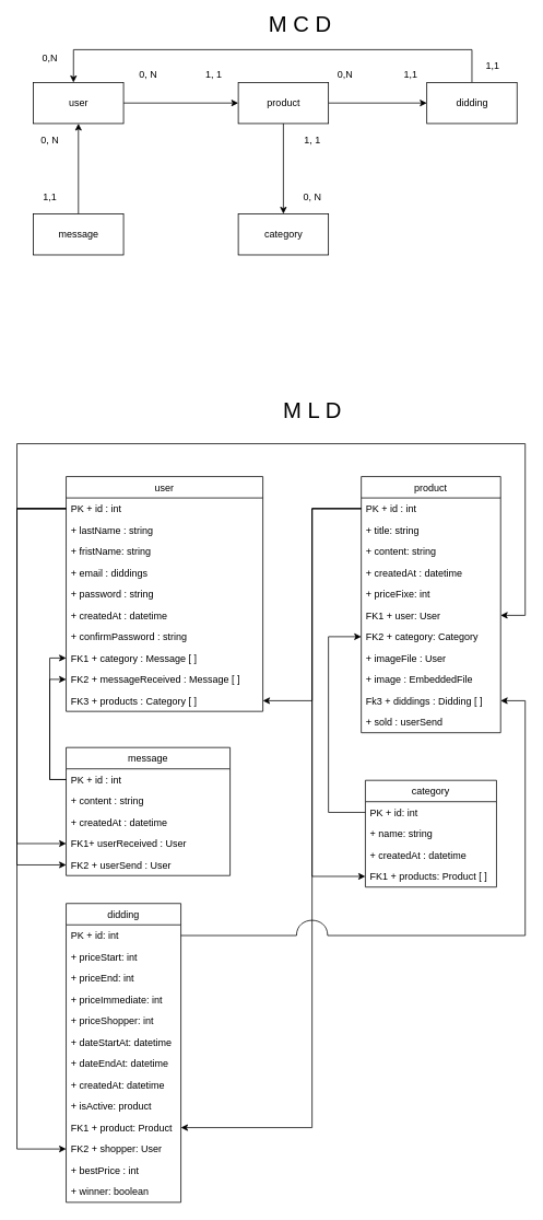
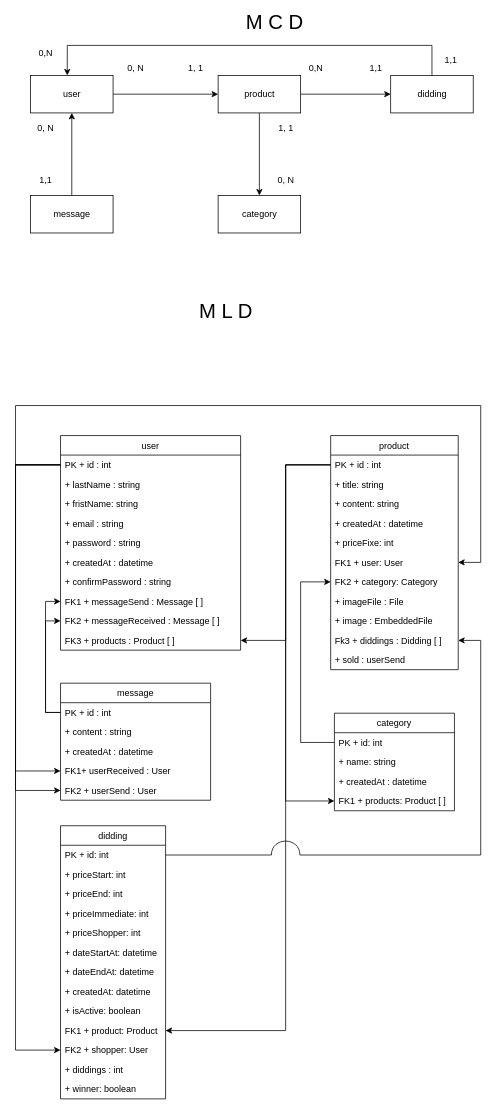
  <mxCell id="0" />
  <mxCell id="1" parent="0" />
  <mxCell id="2" style="edgeStyle=orthogonalEdgeStyle;rounded=0;orthogonalLoop=1;jettySize=auto;html=1;" parent="1" source="3" target="8" edge="1"><mxGeometry relative="1" as="geometry" /></mxCell>
  <mxCell id="3" value="user" style="html=1;" parent="1" vertex="1"><mxGeometry x="40" y="100" width="110" height="50" as="geometry" /></mxCell>
  <mxCell id="4" value="&lt;font style=&quot;font-size: 27px&quot;&gt;M C D&lt;/font&gt;" style="text;html=1;align=center;verticalAlign=middle;resizable=0;points=[];autosize=1;" parent="1" vertex="1"><mxGeometry x="320" y="20" width="90" height="20" as="geometry" /></mxCell>
  <mxCell id="5" value="category" style="html=1;" parent="1" vertex="1"><mxGeometry x="290" y="260" width="110" height="50" as="geometry" /></mxCell>
  <mxCell id="6" style="edgeStyle=orthogonalEdgeStyle;rounded=0;orthogonalLoop=1;jettySize=auto;html=1;" parent="1" source="8" target="5" edge="1"><mxGeometry relative="1" as="geometry" /></mxCell>
  <mxCell id="7" style="edgeStyle=orthogonalEdgeStyle;rounded=0;orthogonalLoop=1;jettySize=auto;html=1;entryX=0;entryY=0.5;entryDx=0;entryDy=0;" parent="1" source="8" target="68" edge="1"><mxGeometry relative="1" as="geometry" /></mxCell>
  <mxCell id="8" value="product" style="html=1;" parent="1" vertex="1"><mxGeometry x="290" y="100" width="110" height="50" as="geometry" /></mxCell>
  <mxCell id="9" style="edgeStyle=orthogonalEdgeStyle;rounded=0;orthogonalLoop=1;jettySize=auto;html=1;exitX=0.5;exitY=0;exitDx=0;exitDy=0;entryX=0.5;entryY=1;entryDx=0;entryDy=0;" parent="1" source="10" target="3" edge="1"><mxGeometry relative="1" as="geometry" /></mxCell>
  <mxCell id="10" value="message" style="html=1;" parent="1" vertex="1"><mxGeometry x="40" y="260" width="110" height="50" as="geometry" /></mxCell>
  <mxCell id="11" value="1,1" style="text;html=1;align=center;verticalAlign=middle;resizable=0;points=[];autosize=1;" parent="1" vertex="1"><mxGeometry x="45" y="230" width="30" height="20" as="geometry" /></mxCell>
  <mxCell id="12" value="0, N" style="text;html=1;align=center;verticalAlign=middle;resizable=0;points=[];autosize=1;" parent="1" vertex="1"><mxGeometry x="40" y="160" width="40" height="20" as="geometry" /></mxCell>
  <mxCell id="13" value="0, N" style="text;html=1;align=center;verticalAlign=middle;resizable=0;points=[];autosize=1;" parent="1" vertex="1"><mxGeometry x="160" y="80" width="40" height="20" as="geometry" /></mxCell>
  <mxCell id="14" value="1, 1" style="text;html=1;align=center;verticalAlign=middle;resizable=0;points=[];autosize=1;" parent="1" vertex="1"><mxGeometry x="240" y="80" width="40" height="20" as="geometry" /></mxCell>
  <mxCell id="15" value="1, 1" style="text;html=1;align=center;verticalAlign=middle;resizable=0;points=[];autosize=1;" parent="1" vertex="1"><mxGeometry x="360" y="160" width="40" height="20" as="geometry" /></mxCell>
  <mxCell id="16" value="0, N" style="text;html=1;align=center;verticalAlign=middle;resizable=0;points=[];autosize=1;" parent="1" vertex="1"><mxGeometry x="360" y="230" width="40" height="20" as="geometry" /></mxCell>
  <mxCell id="17" value="user" style="swimlane;fontStyle=0;childLayout=stackLayout;horizontal=1;startSize=26;fillColor=none;horizontalStack=0;resizeParent=1;resizeParentMax=0;resizeLast=0;collapsible=1;marginBottom=0;" parent="1" vertex="1"><mxGeometry x="80" y="580" width="240" height="286" as="geometry" /></mxCell>
  <mxCell id="18" value="PK + id : int" style="text;strokeColor=none;fillColor=none;align=left;verticalAlign=top;spacingLeft=4;spacingRight=4;overflow=hidden;rotatable=0;points=[[0,0.5],[1,0.5]];portConstraint=eastwest;" parent="17" vertex="1"><mxGeometry y="26" width="240" height="26" as="geometry" /></mxCell>
  <mxCell id="19" value="+ lastName : string" style="text;strokeColor=none;fillColor=none;align=left;verticalAlign=top;spacingLeft=4;spacingRight=4;overflow=hidden;rotatable=0;points=[[0,0.5],[1,0.5]];portConstraint=eastwest;" parent="17" vertex="1"><mxGeometry y="52" width="240" height="26" as="geometry" /></mxCell>
  <mxCell id="20" value="+ fristName: string" style="text;strokeColor=none;fillColor=none;align=left;verticalAlign=top;spacingLeft=4;spacingRight=4;overflow=hidden;rotatable=0;points=[[0,0.5],[1,0.5]];portConstraint=eastwest;" parent="17" vertex="1"><mxGeometry y="78" width="240" height="26" as="geometry" /></mxCell>
- <mxCell id="21" value="+ email : diddings" style="text;strokeColor=none;fillColor=none;align=left;verticalAlign=top;spacingLeft=4;spacingRight=4;overflow=hidden;rotatable=0;points=[[0,0.5],[1,0.5]];portConstraint=eastwest;" parent="17" vertex="1"><mxGeometry y="104" width="240" height="26" as="geometry" /></mxCell>
+ <mxCell id="21" value="+ email : string" style="text;strokeColor=none;fillColor=none;align=left;verticalAlign=top;spacingLeft=4;spacingRight=4;overflow=hidden;rotatable=0;points=[[0,0.5],[1,0.5]];portConstraint=eastwest;" parent="17" vertex="1"><mxGeometry y="104" width="240" height="26" as="geometry" /></mxCell>
  <mxCell id="22" value="+ password : string" style="text;strokeColor=none;fillColor=none;align=left;verticalAlign=top;spacingLeft=4;spacingRight=4;overflow=hidden;rotatable=0;points=[[0,0.5],[1,0.5]];portConstraint=eastwest;" parent="17" vertex="1"><mxGeometry y="130" width="240" height="26" as="geometry" /></mxCell>
  <mxCell id="23" value="+ createdAt : datetime" style="text;strokeColor=none;fillColor=none;align=left;verticalAlign=top;spacingLeft=4;spacingRight=4;overflow=hidden;rotatable=0;points=[[0,0.5],[1,0.5]];portConstraint=eastwest;" parent="17" vertex="1"><mxGeometry y="156" width="240" height="26" as="geometry" /></mxCell>
  <mxCell id="24" value="+ confirmPassword : string" style="text;strokeColor=none;fillColor=none;align=left;verticalAlign=top;spacingLeft=4;spacingRight=4;overflow=hidden;rotatable=0;points=[[0,0.5],[1,0.5]];portConstraint=eastwest;" parent="17" vertex="1"><mxGeometry y="182" width="240" height="26" as="geometry" /></mxCell>
- <mxCell id="25" value="FK1 + category : Message [ ]" style="text;strokeColor=none;fillColor=none;align=left;verticalAlign=top;spacingLeft=4;spacingRight=4;overflow=hidden;rotatable=0;points=[[0,0.5],[1,0.5]];portConstraint=eastwest;" parent="17" vertex="1"><mxGeometry y="208" width="240" height="26" as="geometry" /></mxCell>
+ <mxCell id="25" value="FK1 + messageSend : Message [ ]" style="text;strokeColor=none;fillColor=none;align=left;verticalAlign=top;spacingLeft=4;spacingRight=4;overflow=hidden;rotatable=0;points=[[0,0.5],[1,0.5]];portConstraint=eastwest;" parent="17" vertex="1"><mxGeometry y="208" width="240" height="26" as="geometry" /></mxCell>
  <mxCell id="26" value="FK2 + messageReceived : Message [ ]" style="text;strokeColor=none;fillColor=none;align=left;verticalAlign=top;spacingLeft=4;spacingRight=4;overflow=hidden;rotatable=0;points=[[0,0.5],[1,0.5]];portConstraint=eastwest;" vertex="1" parent="17"><mxGeometry y="234" width="240" height="26" as="geometry" /></mxCell>
- <mxCell id="27" value="FK3 + products : Category [ ]" style="text;strokeColor=none;fillColor=none;align=left;verticalAlign=top;spacingLeft=4;spacingRight=4;overflow=hidden;rotatable=0;points=[[0,0.5],[1,0.5]];portConstraint=eastwest;" parent="17" vertex="1"><mxGeometry y="260" width="240" height="26" as="geometry" /></mxCell>
- <mxCell id="28" value="&lt;font style=&quot;font-size: 27px&quot;&gt;M L D&lt;/font&gt;" style="text;html=1;align=center;verticalAlign=middle;resizable=0;points=[];autosize=1;" parent="1" vertex="1"><mxGeometry x="335" y="490" width="90" height="20" as="geometry" /></mxCell>
+ <mxCell id="27" value="FK3 + products : Product [ ]" style="text;strokeColor=none;fillColor=none;align=left;verticalAlign=top;spacingLeft=4;spacingRight=4;overflow=hidden;rotatable=0;points=[[0,0.5],[1,0.5]];portConstraint=eastwest;" parent="17" vertex="1"><mxGeometry y="260" width="240" height="26" as="geometry" /></mxCell>
+ <mxCell id="28" value="&lt;font style=&quot;font-size: 27px&quot;&gt;M L D&lt;/font&gt;" style="text;html=1;align=center;verticalAlign=middle;resizable=0;points=[];autosize=1;" parent="1" vertex="1"><mxGeometry x="255" y="405" width="90" height="20" as="geometry" /></mxCell>
  <mxCell id="29" value="category" style="swimlane;fontStyle=0;childLayout=stackLayout;horizontal=1;startSize=26;fillColor=none;horizontalStack=0;resizeParent=1;resizeParentMax=0;resizeLast=0;collapsible=1;marginBottom=0;" parent="1" vertex="1"><mxGeometry x="445" y="950" width="160" height="130" as="geometry" /></mxCell>
  <mxCell id="30" value="PK + id: int" style="text;strokeColor=none;fillColor=none;align=left;verticalAlign=top;spacingLeft=4;spacingRight=4;overflow=hidden;rotatable=0;points=[[0,0.5],[1,0.5]];portConstraint=eastwest;" parent="29" vertex="1"><mxGeometry y="26" width="160" height="26" as="geometry" /></mxCell>
  <mxCell id="31" value="+ name: string " style="text;strokeColor=none;fillColor=none;align=left;verticalAlign=top;spacingLeft=4;spacingRight=4;overflow=hidden;rotatable=0;points=[[0,0.5],[1,0.5]];portConstraint=eastwest;" parent="29" vertex="1"><mxGeometry y="52" width="160" height="26" as="geometry" /></mxCell>
  <mxCell id="32" value="+ createdAt : datetime" style="text;strokeColor=none;fillColor=none;align=left;verticalAlign=top;spacingLeft=4;spacingRight=4;overflow=hidden;rotatable=0;points=[[0,0.5],[1,0.5]];portConstraint=eastwest;" parent="29" vertex="1"><mxGeometry y="78" width="160" height="26" as="geometry" /></mxCell>
  <mxCell id="33" value="FK1 + products: Product [ ] " style="text;strokeColor=none;fillColor=none;align=left;verticalAlign=top;spacingLeft=4;spacingRight=4;overflow=hidden;rotatable=0;points=[[0,0.5],[1,0.5]];portConstraint=eastwest;" parent="29" vertex="1"><mxGeometry y="104" width="160" height="26" as="geometry" /></mxCell>
  <mxCell id="34" value="message" style="swimlane;fontStyle=0;childLayout=stackLayout;horizontal=1;startSize=26;fillColor=none;horizontalStack=0;resizeParent=1;resizeParentMax=0;resizeLast=0;collapsible=1;marginBottom=0;" parent="1" vertex="1"><mxGeometry x="80" y="910" width="200" height="156" as="geometry" /></mxCell>
  <mxCell id="35" value="PK + id : int" style="text;strokeColor=none;fillColor=none;align=left;verticalAlign=top;spacingLeft=4;spacingRight=4;overflow=hidden;rotatable=0;points=[[0,0.5],[1,0.5]];portConstraint=eastwest;" parent="34" vertex="1"><mxGeometry y="26" width="200" height="26" as="geometry" /></mxCell>
  <mxCell id="36" value="+ content : string" style="text;strokeColor=none;fillColor=none;align=left;verticalAlign=top;spacingLeft=4;spacingRight=4;overflow=hidden;rotatable=0;points=[[0,0.5],[1,0.5]];portConstraint=eastwest;" parent="34" vertex="1"><mxGeometry y="52" width="200" height="26" as="geometry" /></mxCell>
  <mxCell id="37" value="+ createdAt : datetime" style="text;strokeColor=none;fillColor=none;align=left;verticalAlign=top;spacingLeft=4;spacingRight=4;overflow=hidden;rotatable=0;points=[[0,0.5],[1,0.5]];portConstraint=eastwest;" parent="34" vertex="1"><mxGeometry y="78" width="200" height="26" as="geometry" /></mxCell>
  <mxCell id="38" value="FK1+ userReceived : User" style="text;strokeColor=none;fillColor=none;align=left;verticalAlign=top;spacingLeft=4;spacingRight=4;overflow=hidden;rotatable=0;points=[[0,0.5],[1,0.5]];portConstraint=eastwest;" vertex="1" parent="34"><mxGeometry y="104" width="200" height="26" as="geometry" /></mxCell>
  <mxCell id="39" value="FK2 + userSend : User " style="text;strokeColor=none;fillColor=none;align=left;verticalAlign=top;spacingLeft=4;spacingRight=4;overflow=hidden;rotatable=0;points=[[0,0.5],[1,0.5]];portConstraint=eastwest;" parent="34" vertex="1"><mxGeometry y="130" width="200" height="26" as="geometry" /></mxCell>
  <mxCell id="40" value="product" style="swimlane;fontStyle=0;childLayout=stackLayout;horizontal=1;startSize=26;fillColor=none;horizontalStack=0;resizeParent=1;resizeParentMax=0;resizeLast=0;collapsible=1;marginBottom=0;" parent="1" vertex="1"><mxGeometry x="440" y="580" width="170" height="312" as="geometry" /></mxCell>
  <mxCell id="41" value="PK + id : int" style="text;strokeColor=none;fillColor=none;align=left;verticalAlign=top;spacingLeft=4;spacingRight=4;overflow=hidden;rotatable=0;points=[[0,0.5],[1,0.5]];portConstraint=eastwest;" parent="40" vertex="1"><mxGeometry y="26" width="170" height="26" as="geometry" /></mxCell>
  <mxCell id="42" value="+ title: string" style="text;strokeColor=none;fillColor=none;align=left;verticalAlign=top;spacingLeft=4;spacingRight=4;overflow=hidden;rotatable=0;points=[[0,0.5],[1,0.5]];portConstraint=eastwest;" parent="40" vertex="1"><mxGeometry y="52" width="170" height="26" as="geometry" /></mxCell>
  <mxCell id="43" value="+ content: string" style="text;strokeColor=none;fillColor=none;align=left;verticalAlign=top;spacingLeft=4;spacingRight=4;overflow=hidden;rotatable=0;points=[[0,0.5],[1,0.5]];portConstraint=eastwest;" parent="40" vertex="1"><mxGeometry y="78" width="170" height="26" as="geometry" /></mxCell>
  <mxCell id="44" value="+ createdAt : datetime" style="text;strokeColor=none;fillColor=none;align=left;verticalAlign=top;spacingLeft=4;spacingRight=4;overflow=hidden;rotatable=0;points=[[0,0.5],[1,0.5]];portConstraint=eastwest;" parent="40" vertex="1"><mxGeometry y="104" width="170" height="26" as="geometry" /></mxCell>
  <mxCell id="45" value="+ priceFixe: int" style="text;strokeColor=none;fillColor=none;align=left;verticalAlign=top;spacingLeft=4;spacingRight=4;overflow=hidden;rotatable=0;points=[[0,0.5],[1,0.5]];portConstraint=eastwest;" parent="40" vertex="1"><mxGeometry y="130" width="170" height="26" as="geometry" /></mxCell>
  <mxCell id="46" value="FK1 + user: User" style="text;strokeColor=none;fillColor=none;align=left;verticalAlign=top;spacingLeft=4;spacingRight=4;overflow=hidden;rotatable=0;points=[[0,0.5],[1,0.5]];portConstraint=eastwest;" parent="40" vertex="1"><mxGeometry y="156" width="170" height="26" as="geometry" /></mxCell>
  <mxCell id="47" value="FK2 + category: Category  " style="text;strokeColor=none;fillColor=none;align=left;verticalAlign=top;spacingLeft=4;spacingRight=4;overflow=hidden;rotatable=0;points=[[0,0.5],[1,0.5]];portConstraint=eastwest;" parent="40" vertex="1"><mxGeometry y="182" width="170" height="26" as="geometry" /></mxCell>
- <mxCell id="48" value="+ imageFile : User" style="text;strokeColor=none;fillColor=none;align=left;verticalAlign=top;spacingLeft=4;spacingRight=4;overflow=hidden;rotatable=0;points=[[0,0.5],[1,0.5]];portConstraint=eastwest;" parent="40" vertex="1"><mxGeometry y="208" width="170" height="26" as="geometry" /></mxCell>
+ <mxCell id="48" value="+ imageFile : File" style="text;strokeColor=none;fillColor=none;align=left;verticalAlign=top;spacingLeft=4;spacingRight=4;overflow=hidden;rotatable=0;points=[[0,0.5],[1,0.5]];portConstraint=eastwest;" parent="40" vertex="1"><mxGeometry y="208" width="170" height="26" as="geometry" /></mxCell>
  <mxCell id="49" value="+ image : EmbeddedFile" style="text;strokeColor=none;fillColor=none;align=left;verticalAlign=top;spacingLeft=4;spacingRight=4;overflow=hidden;rotatable=0;points=[[0,0.5],[1,0.5]];portConstraint=eastwest;" parent="40" vertex="1"><mxGeometry y="234" width="170" height="26" as="geometry" /></mxCell>
  <mxCell id="50" value="Fk3 + diddings : Didding [ ]" style="text;strokeColor=none;fillColor=none;align=left;verticalAlign=top;spacingLeft=4;spacingRight=4;overflow=hidden;rotatable=0;points=[[0,0.5],[1,0.5]];portConstraint=eastwest;" vertex="1" parent="40"><mxGeometry y="260" width="170" height="26" as="geometry" /></mxCell>
  <mxCell id="51" value="+ sold : userSend" style="text;strokeColor=none;fillColor=none;align=left;verticalAlign=top;spacingLeft=4;spacingRight=4;overflow=hidden;rotatable=0;points=[[0,0.5],[1,0.5]];portConstraint=eastwest;" vertex="1" parent="40"><mxGeometry y="286" width="170" height="26" as="geometry" /></mxCell>
  <mxCell id="52" style="edgeStyle=orthogonalEdgeStyle;rounded=0;orthogonalLoop=1;jettySize=auto;html=1;entryX=1;entryY=0.5;entryDx=0;entryDy=0;" parent="1" source="41" target="27" edge="1"><mxGeometry relative="1" as="geometry" /></mxCell>
  <mxCell id="53" value="didding" style="swimlane;fontStyle=0;childLayout=stackLayout;horizontal=1;startSize=26;fillColor=none;horizontalStack=0;resizeParent=1;resizeParentMax=0;resizeLast=0;collapsible=1;marginBottom=0;" parent="1" vertex="1"><mxGeometry x="80" y="1100" width="140" height="364" as="geometry" /></mxCell>
  <mxCell id="54" value="PK + id: int" style="text;strokeColor=none;fillColor=none;align=left;verticalAlign=top;spacingLeft=4;spacingRight=4;overflow=hidden;rotatable=0;points=[[0,0.5],[1,0.5]];portConstraint=eastwest;" parent="53" vertex="1"><mxGeometry y="26" width="140" height="26" as="geometry" /></mxCell>
  <mxCell id="55" value="+ priceStart: int" style="text;strokeColor=none;fillColor=none;align=left;verticalAlign=top;spacingLeft=4;spacingRight=4;overflow=hidden;rotatable=0;points=[[0,0.5],[1,0.5]];portConstraint=eastwest;" parent="53" vertex="1"><mxGeometry y="52" width="140" height="26" as="geometry" /></mxCell>
  <mxCell id="56" value="+ priceEnd: int" style="text;strokeColor=none;fillColor=none;align=left;verticalAlign=top;spacingLeft=4;spacingRight=4;overflow=hidden;rotatable=0;points=[[0,0.5],[1,0.5]];portConstraint=eastwest;" parent="53" vertex="1"><mxGeometry y="78" width="140" height="26" as="geometry" /></mxCell>
  <mxCell id="57" value="+ priceImmediate: int" style="text;strokeColor=none;fillColor=none;align=left;verticalAlign=top;spacingLeft=4;spacingRight=4;overflow=hidden;rotatable=0;points=[[0,0.5],[1,0.5]];portConstraint=eastwest;" parent="53" vertex="1"><mxGeometry y="104" width="140" height="26" as="geometry" /></mxCell>
  <mxCell id="58" value="+ priceShopper: int" style="text;strokeColor=none;fillColor=none;align=left;verticalAlign=top;spacingLeft=4;spacingRight=4;overflow=hidden;rotatable=0;points=[[0,0.5],[1,0.5]];portConstraint=eastwest;" parent="53" vertex="1"><mxGeometry y="130" width="140" height="26" as="geometry" /></mxCell>
  <mxCell id="59" value="+ dateStartAt: datetime" style="text;strokeColor=none;fillColor=none;align=left;verticalAlign=top;spacingLeft=4;spacingRight=4;overflow=hidden;rotatable=0;points=[[0,0.5],[1,0.5]];portConstraint=eastwest;" parent="53" vertex="1"><mxGeometry y="156" width="140" height="26" as="geometry" /></mxCell>
  <mxCell id="60" value="+ dateEndAt: datetime" style="text;strokeColor=none;fillColor=none;align=left;verticalAlign=top;spacingLeft=4;spacingRight=4;overflow=hidden;rotatable=0;points=[[0,0.5],[1,0.5]];portConstraint=eastwest;" parent="53" vertex="1"><mxGeometry y="182" width="140" height="26" as="geometry" /></mxCell>
  <mxCell id="61" value="+ createdAt: datetime" style="text;strokeColor=none;fillColor=none;align=left;verticalAlign=top;spacingLeft=4;spacingRight=4;overflow=hidden;rotatable=0;points=[[0,0.5],[1,0.5]];portConstraint=eastwest;" parent="53" vertex="1"><mxGeometry y="208" width="140" height="26" as="geometry" /></mxCell>
- <mxCell id="62" value="+ isActive: product" style="text;strokeColor=none;fillColor=none;align=left;verticalAlign=top;spacingLeft=4;spacingRight=4;overflow=hidden;rotatable=0;points=[[0,0.5],[1,0.5]];portConstraint=eastwest;" parent="53" vertex="1"><mxGeometry y="234" width="140" height="26" as="geometry" /></mxCell>
+ <mxCell id="62" value="+ isActive: boolean" style="text;strokeColor=none;fillColor=none;align=left;verticalAlign=top;spacingLeft=4;spacingRight=4;overflow=hidden;rotatable=0;points=[[0,0.5],[1,0.5]];portConstraint=eastwest;" parent="53" vertex="1"><mxGeometry y="234" width="140" height="26" as="geometry" /></mxCell>
  <mxCell id="63" value="FK1 + product: Product" style="text;strokeColor=none;fillColor=none;align=left;verticalAlign=top;spacingLeft=4;spacingRight=4;overflow=hidden;rotatable=0;points=[[0,0.5],[1,0.5]];portConstraint=eastwest;" parent="53" vertex="1"><mxGeometry y="260" width="140" height="26" as="geometry" /></mxCell>
  <mxCell id="64" value="FK2 + shopper: User" style="text;strokeColor=none;fillColor=none;align=left;verticalAlign=top;spacingLeft=4;spacingRight=4;overflow=hidden;rotatable=0;points=[[0,0.5],[1,0.5]];portConstraint=eastwest;" parent="53" vertex="1"><mxGeometry y="286" width="140" height="26" as="geometry" /></mxCell>
- <mxCell id="65" value="+ bestPrice : int" style="text;strokeColor=none;fillColor=none;align=left;verticalAlign=top;spacingLeft=4;spacingRight=4;overflow=hidden;rotatable=0;points=[[0,0.5],[1,0.5]];portConstraint=eastwest;" vertex="1" parent="53"><mxGeometry y="312" width="140" height="26" as="geometry" /></mxCell>
+ <mxCell id="65" value="+ diddings : int" style="text;strokeColor=none;fillColor=none;align=left;verticalAlign=top;spacingLeft=4;spacingRight=4;overflow=hidden;rotatable=0;points=[[0,0.5],[1,0.5]];portConstraint=eastwest;" vertex="1" parent="53"><mxGeometry y="312" width="140" height="26" as="geometry" /></mxCell>
  <mxCell id="66" value="+ winner: boolean" style="text;strokeColor=none;fillColor=none;align=left;verticalAlign=top;spacingLeft=4;spacingRight=4;overflow=hidden;rotatable=0;points=[[0,0.5],[1,0.5]];portConstraint=eastwest;" vertex="1" parent="53"><mxGeometry y="338" width="140" height="26" as="geometry" /></mxCell>
  <mxCell id="67" style="edgeStyle=orthogonalEdgeStyle;rounded=0;orthogonalLoop=1;jettySize=auto;html=1;entryX=0.445;entryY=0;entryDx=0;entryDy=0;entryPerimeter=0;" edge="1" parent="1" source="68" target="3"><mxGeometry relative="1" as="geometry"><Array as="points"><mxPoint x="575" y="60" /><mxPoint x="89" y="60" /></Array></mxGeometry></mxCell>
  <mxCell id="68" value="didding" style="html=1;" parent="1" vertex="1"><mxGeometry x="520" y="100" width="110" height="50" as="geometry" /></mxCell>
  <mxCell id="69" value="0,N" style="text;html=1;align=center;verticalAlign=middle;resizable=0;points=[];autosize=1;" parent="1" vertex="1"><mxGeometry x="405" y="80" width="30" height="20" as="geometry" /></mxCell>
  <mxCell id="70" value="1,1" style="text;html=1;align=center;verticalAlign=middle;resizable=0;points=[];autosize=1;" parent="1" vertex="1"><mxGeometry x="485" y="80" width="30" height="20" as="geometry" /></mxCell>
  <mxCell id="71" style="edgeStyle=orthogonalEdgeStyle;rounded=0;orthogonalLoop=1;jettySize=auto;html=1;entryX=1;entryY=0.5;entryDx=0;entryDy=0;" parent="1" source="18" target="46" edge="1"><mxGeometry relative="1" as="geometry"><Array as="points"><mxPoint x="20" y="619" /><mxPoint x="20" y="540" /><mxPoint x="640" y="540" /><mxPoint x="640" y="749" /></Array></mxGeometry></mxCell>
  <mxCell id="72" style="edgeStyle=orthogonalEdgeStyle;rounded=0;orthogonalLoop=1;jettySize=auto;html=1;entryX=0;entryY=0.5;entryDx=0;entryDy=0;" parent="1" source="18" target="64" edge="1"><mxGeometry relative="1" as="geometry"><Array as="points"><mxPoint x="20" y="619" /><mxPoint x="20" y="1399" /></Array></mxGeometry></mxCell>
  <mxCell id="73" style="edgeStyle=orthogonalEdgeStyle;rounded=0;orthogonalLoop=1;jettySize=auto;html=1;entryX=1;entryY=0.5;entryDx=0;entryDy=0;" parent="1" source="41" target="63" edge="1"><mxGeometry relative="1" as="geometry"><Array as="points"><mxPoint x="380" y="619" /><mxPoint x="380" y="1373" /></Array></mxGeometry></mxCell>
  <mxCell id="74" style="edgeStyle=orthogonalEdgeStyle;rounded=0;orthogonalLoop=1;jettySize=auto;html=1;entryX=0;entryY=0.5;entryDx=0;entryDy=0;" edge="1" parent="1" source="30" target="47"><mxGeometry relative="1" as="geometry"><Array as="points"><mxPoint x="400" y="989" /><mxPoint x="400" y="775" /></Array></mxGeometry></mxCell>
  <mxCell id="75" value="0,N" style="text;html=1;align=center;verticalAlign=middle;resizable=0;points=[];autosize=1;" vertex="1" parent="1"><mxGeometry x="45" y="60" width="30" height="20" as="geometry" /></mxCell>
  <mxCell id="76" value="1,1" style="text;html=1;align=center;verticalAlign=middle;resizable=0;points=[];autosize=1;" vertex="1" parent="1"><mxGeometry x="585" y="70" width="30" height="20" as="geometry" /></mxCell>
  <mxCell id="77" style="edgeStyle=orthogonalEdgeStyle;rounded=0;orthogonalLoop=1;jettySize=auto;html=1;entryX=0;entryY=0.5;entryDx=0;entryDy=0;" edge="1" parent="1" source="41" target="33"><mxGeometry relative="1" as="geometry"><Array as="points"><mxPoint x="380" y="619" /><mxPoint x="380" y="1067" /></Array></mxGeometry></mxCell>
  <mxCell id="78" style="edgeStyle=orthogonalEdgeStyle;rounded=0;orthogonalLoop=1;jettySize=auto;html=1;entryX=0;entryY=0.5;entryDx=0;entryDy=0;" edge="1" parent="1" source="18" target="38"><mxGeometry relative="1" as="geometry"><Array as="points"><mxPoint x="20" y="619" /><mxPoint x="20" y="1027" /></Array></mxGeometry></mxCell>
  <mxCell id="79" style="edgeStyle=orthogonalEdgeStyle;rounded=0;orthogonalLoop=1;jettySize=auto;html=1;entryX=0;entryY=0.5;entryDx=0;entryDy=0;" edge="1" parent="1" source="18" target="39"><mxGeometry relative="1" as="geometry"><Array as="points"><mxPoint x="20" y="619" /><mxPoint x="20" y="1053" /></Array></mxGeometry></mxCell>
  <mxCell id="80" style="edgeStyle=orthogonalEdgeStyle;rounded=0;orthogonalLoop=1;jettySize=auto;html=1;entryX=0;entryY=0.5;entryDx=0;entryDy=0;" edge="1" parent="1" source="35" target="25"><mxGeometry relative="1" as="geometry"><Array as="points"><mxPoint x="60" y="949" /><mxPoint x="60" y="801" /></Array></mxGeometry></mxCell>
  <mxCell id="81" style="edgeStyle=orthogonalEdgeStyle;rounded=0;orthogonalLoop=1;jettySize=auto;html=1;" edge="1" parent="1" source="35" target="26"><mxGeometry relative="1" as="geometry"><Array as="points"><mxPoint x="60" y="949" /><mxPoint x="60" y="827" /></Array></mxGeometry></mxCell>
  <mxCell id="82" style="edgeStyle=orthogonalEdgeStyle;orthogonalLoop=1;jettySize=auto;html=1;entryX=1;entryY=0.5;entryDx=0;entryDy=0;fillColor=#d5e8d4;startArrow=none;startFill=0;rounded=0;jumpStyle=arc;jumpSize=38;" edge="1" parent="1" source="54" target="50"><mxGeometry relative="1" as="geometry"><Array as="points"><mxPoint x="640" y="1139" /><mxPoint x="640" y="853" /></Array></mxGeometry></mxCell>
